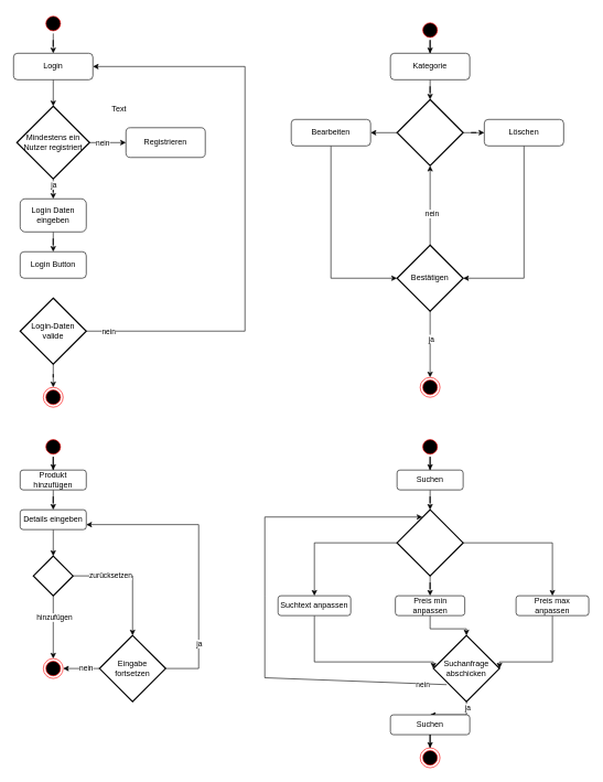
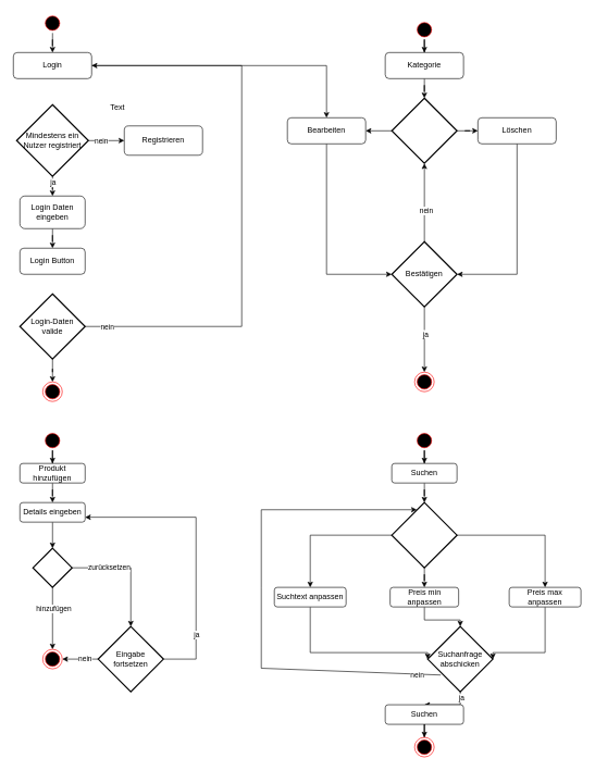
  <mxCell id="0" />
  <mxCell id="1" parent="0" />
- <mxCell id="2" style="edgeStyle=orthogonalEdgeStyle;rounded=0;orthogonalLoop=1;jettySize=auto;html=1;" edge="1" parent="1" source="3" target="8"><mxGeometry relative="1" as="geometry" /></mxCell>
+ <mxCell id="2" style="edgeStyle=orthogonalEdgeStyle;rounded=0;orthogonalLoop=1;jettySize=auto;html=1;" edge="1" parent="1" source="3" target="31"><mxGeometry relative="1" as="geometry" /></mxCell>
  <mxCell id="3" value="Login" style="rounded=1;whiteSpace=wrap;html=1;" vertex="1" parent="1"><mxGeometry x="20" y="80" width="120" height="40" as="geometry" /></mxCell>
  <mxCell id="4" style="edgeStyle=orthogonalEdgeStyle;rounded=0;orthogonalLoop=1;jettySize=auto;html=1;entryX=0;entryY=0.5;entryDx=0;entryDy=0;" edge="1" parent="1" source="8" target="9"><mxGeometry relative="1" as="geometry" /></mxCell>
  <mxCell id="5" value="nein" style="edgeLabel;html=1;align=center;verticalAlign=middle;resizable=0;points=[];" vertex="1" connectable="0" parent="4"><mxGeometry x="-0.311" y="1" relative="1" as="geometry"><mxPoint y="1" as="offset" /></mxGeometry></mxCell>
  <mxCell id="6" style="edgeStyle=orthogonalEdgeStyle;rounded=0;orthogonalLoop=1;jettySize=auto;html=1;entryX=0.5;entryY=0;entryDx=0;entryDy=0;" edge="1" parent="1" source="8" target="11"><mxGeometry relative="1" as="geometry" /></mxCell>
  <mxCell id="7" value="ja" style="edgeLabel;html=1;align=center;verticalAlign=middle;resizable=0;points=[];" vertex="1" connectable="0" parent="6"><mxGeometry x="-0.78" y="1" relative="1" as="geometry"><mxPoint x="-1" y="4" as="offset" /></mxGeometry></mxCell>
  <mxCell id="8" value="Mindestens ein Nutzer registriert" style="strokeWidth=2;html=1;shape=mxgraph.flowchart.decision;whiteSpace=wrap;" vertex="1" parent="1"><mxGeometry x="25" y="160" width="110" height="110" as="geometry" /></mxCell>
  <mxCell id="9" value="Registrieren" style="rounded=1;whiteSpace=wrap;html=1;" vertex="1" parent="1"><mxGeometry x="190" y="192.5" width="120" height="45" as="geometry" /></mxCell>
  <mxCell id="10" style="edgeStyle=orthogonalEdgeStyle;rounded=0;orthogonalLoop=1;jettySize=auto;html=1;entryX=0.5;entryY=0;entryDx=0;entryDy=0;" edge="1" parent="1" source="11" target="12"><mxGeometry relative="1" as="geometry" /></mxCell>
  <mxCell id="11" value="Login Daten eingeben" style="rounded=1;whiteSpace=wrap;html=1;" vertex="1" parent="1"><mxGeometry x="30" y="300" width="100" height="50" as="geometry" /></mxCell>
  <mxCell id="12" value="Login Button" style="rounded=1;whiteSpace=wrap;html=1;" vertex="1" parent="1"><mxGeometry x="30" y="380" width="100" height="40" as="geometry" /></mxCell>
  <mxCell id="13" style="edgeStyle=orthogonalEdgeStyle;rounded=0;orthogonalLoop=1;jettySize=auto;html=1;entryX=1;entryY=0.5;entryDx=0;entryDy=0;" edge="1" parent="1" source="16" target="3"><mxGeometry relative="1" as="geometry"><Array as="points"><mxPoint x="370" y="500" /><mxPoint x="370" y="100" /></Array></mxGeometry></mxCell>
  <mxCell id="14" value="nein" style="edgeLabel;html=1;align=center;verticalAlign=middle;resizable=0;points=[];" vertex="1" connectable="0" parent="13"><mxGeometry x="-0.923" relative="1" as="geometry"><mxPoint as="offset" /></mxGeometry></mxCell>
  <mxCell id="15" style="edgeStyle=orthogonalEdgeStyle;rounded=0;orthogonalLoop=1;jettySize=auto;html=1;entryX=0.5;entryY=0;entryDx=0;entryDy=0;" edge="1" parent="1" source="16" target="18"><mxGeometry relative="1" as="geometry" /></mxCell>
  <mxCell id="16" value="Login-Daten&lt;br&gt;valide" style="strokeWidth=2;html=1;shape=mxgraph.flowchart.decision;whiteSpace=wrap;" vertex="1" parent="1"><mxGeometry x="30" y="450" width="100" height="100" as="geometry" /></mxCell>
  <mxCell id="17" value="Text" style="text;html=1;strokeColor=none;fillColor=none;align=center;verticalAlign=middle;whiteSpace=wrap;rounded=0;" vertex="1" parent="1"><mxGeometry x="150" y="150" width="60" height="30" as="geometry" /></mxCell>
  <mxCell id="18" value="" style="ellipse;html=1;shape=endState;fillColor=#000000;strokeColor=#ff0000;" vertex="1" parent="1"><mxGeometry x="65" y="585" width="30" height="30" as="geometry" /></mxCell>
  <mxCell id="19" style="edgeStyle=orthogonalEdgeStyle;rounded=0;orthogonalLoop=1;jettySize=auto;html=1;entryX=0.5;entryY=0;entryDx=0;entryDy=0;" edge="1" parent="1" source="20" target="3"><mxGeometry relative="1" as="geometry" /></mxCell>
  <mxCell id="20" value="" style="ellipse;html=1;shape=startState;fillColor=#000000;strokeColor=#ff0000;" vertex="1" parent="1"><mxGeometry x="65" y="20" width="30" height="30" as="geometry" /></mxCell>
  <mxCell id="21" style="edgeStyle=orthogonalEdgeStyle;rounded=0;orthogonalLoop=1;jettySize=auto;html=1;" edge="1" parent="1" source="22" target="24"><mxGeometry relative="1" as="geometry" /></mxCell>
  <mxCell id="22" value="" style="ellipse;html=1;shape=startState;fillColor=#000000;strokeColor=#ff0000;" vertex="1" parent="1"><mxGeometry x="635" y="30" width="30" height="30" as="geometry" /></mxCell>
  <mxCell id="23" style="edgeStyle=orthogonalEdgeStyle;rounded=0;orthogonalLoop=1;jettySize=auto;html=1;entryX=0.5;entryY=0;entryDx=0;entryDy=0;entryPerimeter=0;" edge="1" parent="1" source="24" target="27"><mxGeometry relative="1" as="geometry" /></mxCell>
  <mxCell id="24" value="Kategorie" style="rounded=1;whiteSpace=wrap;html=1;" vertex="1" parent="1"><mxGeometry x="590" y="80" width="120" height="40" as="geometry" /></mxCell>
  <mxCell id="25" style="edgeStyle=orthogonalEdgeStyle;rounded=0;orthogonalLoop=1;jettySize=auto;html=1;entryX=1;entryY=0.5;entryDx=0;entryDy=0;" edge="1" parent="1" source="27" target="31"><mxGeometry relative="1" as="geometry" /></mxCell>
  <mxCell id="26" style="edgeStyle=orthogonalEdgeStyle;rounded=0;orthogonalLoop=1;jettySize=auto;html=1;entryX=0;entryY=0.5;entryDx=0;entryDy=0;" edge="1" parent="1" source="27" target="29"><mxGeometry relative="1" as="geometry" /></mxCell>
  <mxCell id="27" value="" style="strokeWidth=2;html=1;shape=mxgraph.flowchart.decision;whiteSpace=wrap;" vertex="1" parent="1"><mxGeometry x="600" y="150" width="100" height="100" as="geometry" /></mxCell>
  <mxCell id="28" style="edgeStyle=orthogonalEdgeStyle;rounded=0;orthogonalLoop=1;jettySize=auto;html=1;entryX=1;entryY=0.5;entryDx=0;entryDy=0;entryPerimeter=0;" edge="1" parent="1" source="29" target="36"><mxGeometry relative="1" as="geometry"><Array as="points"><mxPoint x="792" y="420" /></Array></mxGeometry></mxCell>
  <mxCell id="29" value="Löschen" style="rounded=1;whiteSpace=wrap;html=1;" vertex="1" parent="1"><mxGeometry x="732" y="180" width="120" height="40" as="geometry" /></mxCell>
  <mxCell id="30" style="edgeStyle=orthogonalEdgeStyle;rounded=0;orthogonalLoop=1;jettySize=auto;html=1;entryX=0;entryY=0.5;entryDx=0;entryDy=0;entryPerimeter=0;" edge="1" parent="1" source="31" target="36"><mxGeometry relative="1" as="geometry"><Array as="points"><mxPoint x="500" y="420" /></Array></mxGeometry></mxCell>
  <mxCell id="31" value="Bearbeiten" style="rounded=1;whiteSpace=wrap;html=1;" vertex="1" parent="1"><mxGeometry x="440" y="180" width="120" height="40" as="geometry" /></mxCell>
  <mxCell id="32" style="edgeStyle=orthogonalEdgeStyle;rounded=0;orthogonalLoop=1;jettySize=auto;html=1;entryX=0.5;entryY=1;entryDx=0;entryDy=0;entryPerimeter=0;" edge="1" parent="1" source="36" target="27"><mxGeometry relative="1" as="geometry" /></mxCell>
  <mxCell id="33" value="nein" style="edgeLabel;html=1;align=center;verticalAlign=middle;resizable=0;points=[];" vertex="1" connectable="0" parent="32"><mxGeometry x="-0.208" y="-2" relative="1" as="geometry"><mxPoint as="offset" /></mxGeometry></mxCell>
  <mxCell id="34" style="edgeStyle=orthogonalEdgeStyle;rounded=0;orthogonalLoop=1;jettySize=auto;html=1;entryX=0.5;entryY=0;entryDx=0;entryDy=0;" edge="1" parent="1" source="36" target="37"><mxGeometry relative="1" as="geometry" /></mxCell>
  <mxCell id="35" value="ja" style="edgeLabel;html=1;align=center;verticalAlign=middle;resizable=0;points=[];" vertex="1" connectable="0" parent="34"><mxGeometry x="-0.183" y="1" relative="1" as="geometry"><mxPoint as="offset" /></mxGeometry></mxCell>
  <mxCell id="36" value="Bestätigen" style="strokeWidth=2;html=1;shape=mxgraph.flowchart.decision;whiteSpace=wrap;" vertex="1" parent="1"><mxGeometry x="600" y="370" width="100" height="100" as="geometry" /></mxCell>
  <mxCell id="37" value="" style="ellipse;html=1;shape=endState;fillColor=#000000;strokeColor=#ff0000;" vertex="1" parent="1"><mxGeometry x="635" y="570" width="30" height="30" as="geometry" /></mxCell>
  <mxCell id="38" style="edgeStyle=orthogonalEdgeStyle;rounded=0;orthogonalLoop=1;jettySize=auto;html=1;entryX=0.5;entryY=0;entryDx=0;entryDy=0;" edge="1" parent="1" source="39" target="41"><mxGeometry relative="1" as="geometry" /></mxCell>
  <mxCell id="39" value="" style="ellipse;html=1;shape=startState;fillColor=#000000;strokeColor=#ff0000;" vertex="1" parent="1"><mxGeometry x="65" y="660" width="30" height="30" as="geometry" /></mxCell>
  <mxCell id="40" style="edgeStyle=orthogonalEdgeStyle;rounded=0;orthogonalLoop=1;jettySize=auto;html=1;entryX=0.5;entryY=0;entryDx=0;entryDy=0;" edge="1" parent="1" source="41" target="43"><mxGeometry relative="1" as="geometry" /></mxCell>
  <mxCell id="41" value="Produkt hinzufügen" style="rounded=1;whiteSpace=wrap;html=1;" vertex="1" parent="1"><mxGeometry x="30" y="710" width="100" height="30" as="geometry" /></mxCell>
  <mxCell id="42" style="edgeStyle=orthogonalEdgeStyle;rounded=0;orthogonalLoop=1;jettySize=auto;html=1;entryX=0.5;entryY=0;entryDx=0;entryDy=0;entryPerimeter=0;" edge="1" parent="1" source="43" target="48"><mxGeometry relative="1" as="geometry" /></mxCell>
  <mxCell id="43" value="Details eingeben" style="rounded=1;whiteSpace=wrap;html=1;" vertex="1" parent="1"><mxGeometry x="30" y="770" width="100" height="30" as="geometry" /></mxCell>
  <mxCell id="44" style="edgeStyle=orthogonalEdgeStyle;rounded=0;orthogonalLoop=1;jettySize=auto;html=1;entryX=0.5;entryY=0;entryDx=0;entryDy=0;entryPerimeter=0;" edge="1" parent="1" source="48" target="53"><mxGeometry relative="1" as="geometry" /></mxCell>
  <mxCell id="45" value="zurücksetzen" style="edgeLabel;html=1;align=center;verticalAlign=middle;resizable=0;points=[];" vertex="1" connectable="0" parent="44"><mxGeometry x="-0.373" y="1" relative="1" as="geometry"><mxPoint as="offset" /></mxGeometry></mxCell>
  <mxCell id="46" style="edgeStyle=orthogonalEdgeStyle;rounded=0;orthogonalLoop=1;jettySize=auto;html=1;entryX=0.5;entryY=0;entryDx=0;entryDy=0;" edge="1" parent="1" source="48" target="54"><mxGeometry relative="1" as="geometry" /></mxCell>
  <mxCell id="47" value="hinzufügen&lt;br&gt;" style="edgeLabel;html=1;align=center;verticalAlign=middle;resizable=0;points=[];" vertex="1" connectable="0" parent="46"><mxGeometry x="-0.318" y="1" relative="1" as="geometry"><mxPoint as="offset" /></mxGeometry></mxCell>
  <mxCell id="48" value="" style="strokeWidth=2;html=1;shape=mxgraph.flowchart.decision;whiteSpace=wrap;" vertex="1" parent="1"><mxGeometry x="50" y="840" width="60" height="60" as="geometry" /></mxCell>
  <mxCell id="49" style="edgeStyle=orthogonalEdgeStyle;rounded=0;orthogonalLoop=1;jettySize=auto;html=1;entryX=1;entryY=0.5;entryDx=0;entryDy=0;" edge="1" parent="1" source="53" target="54"><mxGeometry relative="1" as="geometry" /></mxCell>
  <mxCell id="50" value="nein" style="edgeLabel;html=1;align=center;verticalAlign=middle;resizable=0;points=[];" vertex="1" connectable="0" parent="49"><mxGeometry x="-0.226" y="-1" relative="1" as="geometry"><mxPoint as="offset" /></mxGeometry></mxCell>
  <mxCell id="51" style="edgeStyle=orthogonalEdgeStyle;rounded=0;orthogonalLoop=1;jettySize=auto;html=1;entryX=1;entryY=0.75;entryDx=0;entryDy=0;" edge="1" parent="1" source="53" target="43"><mxGeometry relative="1" as="geometry"><Array as="points"><mxPoint x="300" y="1010" /><mxPoint x="300" y="792" /></Array></mxGeometry></mxCell>
  <mxCell id="52" value="ja" style="edgeLabel;html=1;align=center;verticalAlign=middle;resizable=0;points=[];" vertex="1" connectable="0" parent="51"><mxGeometry x="-0.6" relative="1" as="geometry"><mxPoint as="offset" /></mxGeometry></mxCell>
  <mxCell id="53" value="Eingabe fortsetzen" style="strokeWidth=2;html=1;shape=mxgraph.flowchart.decision;whiteSpace=wrap;" vertex="1" parent="1"><mxGeometry x="150" y="960" width="100" height="100" as="geometry" /></mxCell>
  <mxCell id="54" value="" style="ellipse;html=1;shape=endState;fillColor=#000000;strokeColor=#ff0000;" vertex="1" parent="1"><mxGeometry x="65" y="995" width="30" height="30" as="geometry" /></mxCell>
  <mxCell id="55" style="edgeStyle=orthogonalEdgeStyle;rounded=0;orthogonalLoop=1;jettySize=auto;html=1;entryX=0.5;entryY=0;entryDx=0;entryDy=0;" edge="1" parent="1" source="56" target="58"><mxGeometry relative="1" as="geometry" /></mxCell>
  <mxCell id="56" value="" style="ellipse;html=1;shape=startState;fillColor=#000000;strokeColor=#ff0000;" vertex="1" parent="1"><mxGeometry x="635" y="660" width="30" height="30" as="geometry" /></mxCell>
  <mxCell id="57" style="edgeStyle=orthogonalEdgeStyle;rounded=0;orthogonalLoop=1;jettySize=auto;html=1;entryX=0.5;entryY=0;entryDx=0;entryDy=0;entryPerimeter=0;" edge="1" parent="1" source="58" target="62"><mxGeometry relative="1" as="geometry" /></mxCell>
  <mxCell id="58" value="Suchen" style="rounded=1;whiteSpace=wrap;html=1;" vertex="1" parent="1"><mxGeometry x="600" y="710" width="100" height="30" as="geometry" /></mxCell>
  <mxCell id="59" style="edgeStyle=orthogonalEdgeStyle;rounded=0;orthogonalLoop=1;jettySize=auto;html=1;entryX=0.5;entryY=0;entryDx=0;entryDy=0;" edge="1" parent="1" source="62" target="66"><mxGeometry relative="1" as="geometry" /></mxCell>
  <mxCell id="60" style="edgeStyle=orthogonalEdgeStyle;rounded=0;orthogonalLoop=1;jettySize=auto;html=1;" edge="1" parent="1" source="62" target="68"><mxGeometry relative="1" as="geometry" /></mxCell>
  <mxCell id="61" style="edgeStyle=orthogonalEdgeStyle;rounded=0;orthogonalLoop=1;jettySize=auto;html=1;entryX=0.5;entryY=0;entryDx=0;entryDy=0;" edge="1" parent="1" source="62" target="64"><mxGeometry relative="1" as="geometry" /></mxCell>
  <mxCell id="62" value="" style="strokeWidth=2;html=1;shape=mxgraph.flowchart.decision;whiteSpace=wrap;" vertex="1" parent="1"><mxGeometry x="600" y="770" width="100" height="100" as="geometry" /></mxCell>
  <mxCell id="63" style="edgeStyle=orthogonalEdgeStyle;rounded=0;orthogonalLoop=1;jettySize=auto;html=1;entryX=0;entryY=0.5;entryDx=0;entryDy=0;entryPerimeter=0;" edge="1" parent="1" source="64" target="71"><mxGeometry relative="1" as="geometry"><Array as="points"><mxPoint x="475" y="1000" /></Array></mxGeometry></mxCell>
  <mxCell id="64" value="Suchtext anpassen" style="rounded=1;whiteSpace=wrap;html=1;" vertex="1" parent="1"><mxGeometry x="420" y="900" width="110" height="30" as="geometry" /></mxCell>
  <mxCell id="65" style="edgeStyle=orthogonalEdgeStyle;rounded=0;orthogonalLoop=1;jettySize=auto;html=1;entryX=0.5;entryY=0;entryDx=0;entryDy=0;entryPerimeter=0;" edge="1" parent="1" source="66" target="71"><mxGeometry relative="1" as="geometry" /></mxCell>
  <mxCell id="66" value="Preis min anpassen" style="rounded=1;whiteSpace=wrap;html=1;" vertex="1" parent="1"><mxGeometry x="597.5" y="900" width="105" height="30" as="geometry" /></mxCell>
  <mxCell id="67" style="edgeStyle=orthogonalEdgeStyle;rounded=0;orthogonalLoop=1;jettySize=auto;html=1;entryX=1;entryY=0.5;entryDx=0;entryDy=0;entryPerimeter=0;" edge="1" parent="1" source="68" target="71"><mxGeometry relative="1" as="geometry"><Array as="points"><mxPoint x="835" y="1000" /></Array></mxGeometry></mxCell>
  <mxCell id="68" value="Preis max anpassen" style="rounded=1;whiteSpace=wrap;html=1;" vertex="1" parent="1"><mxGeometry x="780" y="900" width="110" height="30" as="geometry" /></mxCell>
  <mxCell id="69" style="edgeStyle=orthogonalEdgeStyle;rounded=0;orthogonalLoop=1;jettySize=auto;html=1;" edge="1" parent="1" source="71" target="73"><mxGeometry relative="1" as="geometry" /></mxCell>
  <mxCell id="70" value="ja" style="edgeLabel;html=1;align=center;verticalAlign=middle;resizable=0;points=[];" vertex="1" connectable="0" parent="69"><mxGeometry x="-0.749" y="1" relative="1" as="geometry"><mxPoint as="offset" /></mxGeometry></mxCell>
  <mxCell id="71" value="Suchanfrage&lt;br&gt;abschicken" style="strokeWidth=2;html=1;shape=mxgraph.flowchart.decision;whiteSpace=wrap;" vertex="1" parent="1"><mxGeometry x="655" y="960" width="100" height="100" as="geometry" /></mxCell>
  <mxCell id="72" style="edgeStyle=orthogonalEdgeStyle;rounded=0;orthogonalLoop=1;jettySize=auto;html=1;entryX=0.5;entryY=0;entryDx=0;entryDy=0;" edge="1" parent="1" source="73" target="74"><mxGeometry relative="1" as="geometry" /></mxCell>
  <mxCell id="73" value="Suchen" style="rounded=1;whiteSpace=wrap;html=1;" vertex="1" parent="1"><mxGeometry x="590" y="1080" width="120" height="30" as="geometry" /></mxCell>
  <mxCell id="74" value="" style="ellipse;html=1;shape=endState;fillColor=#000000;strokeColor=#ff0000;" vertex="1" parent="1"><mxGeometry x="635" y="1130" width="30" height="30" as="geometry" /></mxCell>
  <mxCell id="75" value="" style="endArrow=classic;html=1;rounded=0;exitX=0.201;exitY=0.744;exitDx=0;exitDy=0;exitPerimeter=0;entryX=0.384;entryY=0.11;entryDx=0;entryDy=0;entryPerimeter=0;" edge="1" parent="1" source="71" target="62"><mxGeometry width="50" height="50" relative="1" as="geometry"><mxPoint x="490" y="960" as="sourcePoint" /><mxPoint x="590" y="770" as="targetPoint" /><Array as="points"><mxPoint x="400" y="1024" /><mxPoint x="400" y="900" /><mxPoint x="400" y="781" /></Array></mxGeometry></mxCell>
  <mxCell id="76" value="nein" style="edgeLabel;html=1;align=center;verticalAlign=middle;resizable=0;points=[];" vertex="1" connectable="0" parent="75"><mxGeometry x="-0.903" relative="1" as="geometry"><mxPoint as="offset" /></mxGeometry></mxCell>
